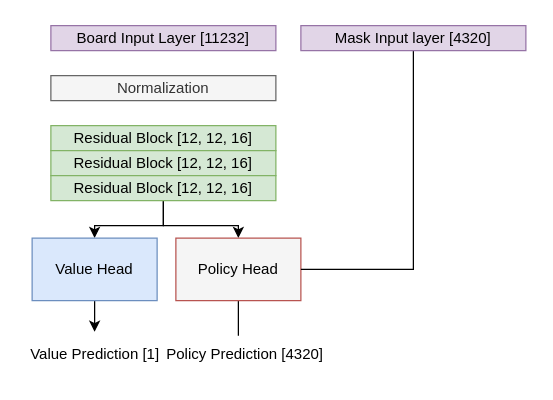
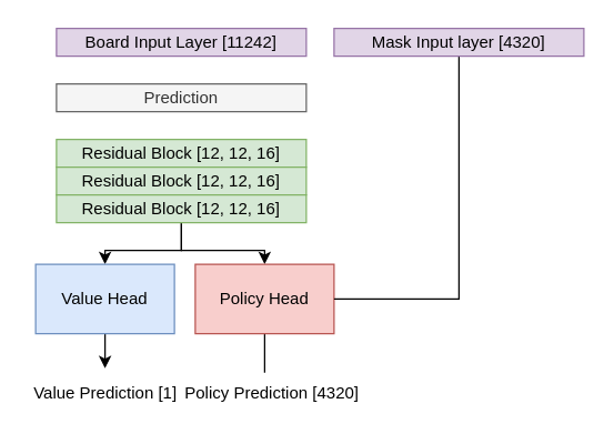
  <mxCell id="0" />
  <mxCell id="1" parent="0" />
- <mxCell id="2" value="&lt;div&gt;Board Input Layer [11232]&lt;/div&gt;" style="rounded=0;whiteSpace=wrap;html=1;fillColor=#e1d5e7;strokeColor=#9673a6;" vertex="1" parent="1"><mxGeometry x="40" y="20" width="180" height="20" as="geometry" /></mxCell>
- <mxCell id="3" value="&lt;div&gt;Normalization&lt;/div&gt;" style="rounded=0;whiteSpace=wrap;html=1;fillColor=#f5f5f5;fontColor=#333333;strokeColor=#666666;" vertex="1" parent="1"><mxGeometry x="40" y="60" width="180" height="20" as="geometry" /></mxCell>
+ <mxCell id="2" value="&lt;div&gt;Board Input Layer [11242]&lt;/div&gt;" style="rounded=0;whiteSpace=wrap;html=1;fillColor=#e1d5e7;strokeColor=#9673a6;" vertex="1" parent="1"><mxGeometry x="40" y="20" width="180" height="20" as="geometry" /></mxCell>
+ <mxCell id="3" value="&lt;div&gt;Prediction&lt;/div&gt;" style="rounded=0;whiteSpace=wrap;html=1;fillColor=#f5f5f5;fontColor=#333333;strokeColor=#666666;" vertex="1" parent="1"><mxGeometry x="40" y="60" width="180" height="20" as="geometry" /></mxCell>
  <mxCell id="4" value="Residual Block [12, 12, 16]" style="rounded=0;whiteSpace=wrap;html=1;fillColor=#d5e8d4;strokeColor=#82b366;" vertex="1" parent="1"><mxGeometry x="40" y="100" width="180" height="20" as="geometry" /></mxCell>
  <mxCell id="5" value="Residual Block [12, 12, 16]" style="rounded=0;whiteSpace=wrap;html=1;fillColor=#d5e8d4;strokeColor=#82b366;" vertex="1" parent="1"><mxGeometry x="40" y="120" width="180" height="20" as="geometry" /></mxCell>
  <mxCell id="6" style="edgeStyle=orthogonalEdgeStyle;rounded=0;orthogonalLoop=1;jettySize=auto;html=1;exitX=0.5;exitY=1;exitDx=0;exitDy=0;" edge="1" parent="1" source="8" target="12"><mxGeometry relative="1" as="geometry" /></mxCell>
  <mxCell id="7" style="edgeStyle=orthogonalEdgeStyle;rounded=0;orthogonalLoop=1;jettySize=auto;html=1;" edge="1" parent="1" source="8" target="10"><mxGeometry relative="1" as="geometry" /></mxCell>
  <mxCell id="8" value="Residual Block [12, 12, 16]" style="rounded=0;whiteSpace=wrap;html=1;fillColor=#d5e8d4;strokeColor=#82b366;" vertex="1" parent="1"><mxGeometry x="40" y="140" width="180" height="20" as="geometry" /></mxCell>
  <mxCell id="9" style="edgeStyle=orthogonalEdgeStyle;rounded=0;orthogonalLoop=1;jettySize=auto;html=1;" edge="1" parent="1" source="10"><mxGeometry relative="1" as="geometry"><mxPoint x="75" y="265" as="targetPoint" /></mxGeometry></mxCell>
  <mxCell id="10" value="Value Head" style="rounded=0;whiteSpace=wrap;html=1;fillColor=#dae8fc;strokeColor=#6c8ebf;" vertex="1" parent="1"><mxGeometry x="25" y="190" width="100" height="50" as="geometry" /></mxCell>
  <mxCell id="11" style="edgeStyle=orthogonalEdgeStyle;rounded=0;orthogonalLoop=1;jettySize=auto;html=1;endArrow=none;" edge="1" parent="1" source="12" target="16"><mxGeometry relative="1" as="geometry"><mxPoint x="210" y="270" as="targetPoint" /><Array as="points"><mxPoint x="190" y="250" /><mxPoint x="190" y="250" /></Array></mxGeometry></mxCell>
- <mxCell id="12" value="&lt;div&gt;Policy Head&lt;/div&gt;" style="rounded=0;whiteSpace=wrap;html=1;fillColor=#f5f5f5;strokeColor=#b85450;" vertex="1" parent="1"><mxGeometry x="140" y="190" width="100" height="50" as="geometry" /></mxCell>
+ <mxCell id="12" value="&lt;div&gt;Policy Head&lt;/div&gt;" style="rounded=0;whiteSpace=wrap;html=1;fillColor=#f8cecc;strokeColor=#b85450;" vertex="1" parent="1"><mxGeometry x="140" y="190" width="100" height="50" as="geometry" /></mxCell>
  <mxCell id="13" style="edgeStyle=orthogonalEdgeStyle;rounded=0;orthogonalLoop=1;jettySize=auto;html=1;entryX=1;entryY=0.5;entryDx=0;entryDy=0;endArrow=none;" edge="1" parent="1" source="14" target="12"><mxGeometry relative="1" as="geometry" /></mxCell>
  <mxCell id="14" value="Mask Input layer [4320]" style="rounded=0;whiteSpace=wrap;html=1;fillColor=#e1d5e7;strokeColor=#9673a6;" vertex="1" parent="1"><mxGeometry x="240" y="20" width="180" height="20" as="geometry" /></mxCell>
  <mxCell id="15" value="Value Prediction [1]" style="text;html=1;align=center;verticalAlign=middle;resizable=0;points=[];autosize=1;strokeColor=none;fillColor=none;" vertex="1" parent="1"><mxGeometry x="20" y="268" width="110" height="30" as="geometry" /></mxCell>
  <mxCell id="16" value="Policy Prediction [4320]" style="text;html=1;align=center;verticalAlign=middle;resizable=0;points=[];autosize=1;strokeColor=none;fillColor=none;" vertex="1" parent="1"><mxGeometry x="130" y="268" width="130" height="30" as="geometry" /></mxCell>
